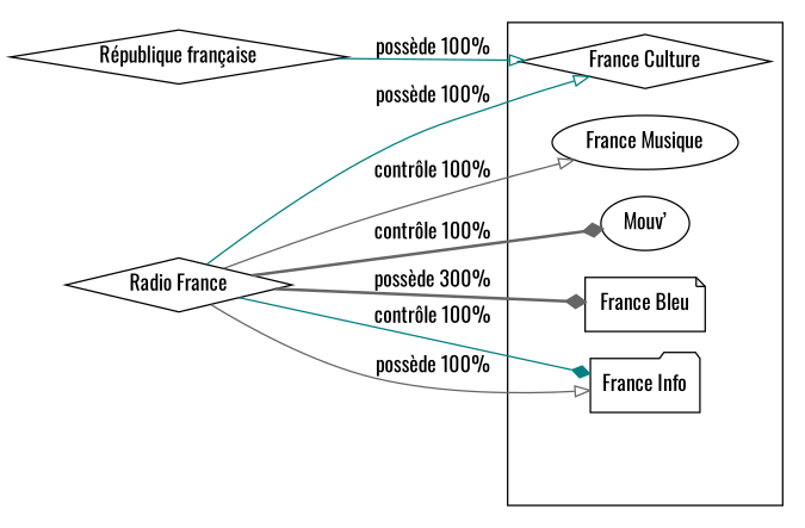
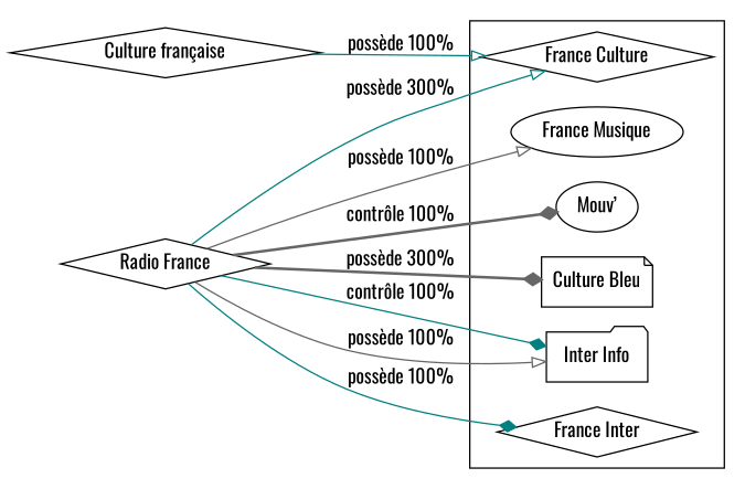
  digraph {
    fontname=Oswald
    rankdir=LR
    node [fontname=Oswald shape=diamond]
    edge [arrowhead=onormal color=teal fontname=Oswald style=solid]
-   n1 [label="France Bleu" shape=note]
+   n1 [label="Culture Bleu" shape=note]
    n2 [label="France Culture"]
-   n3 [label="France Info" shape=folder]
+   n3 [label="Inter Info" shape=folder]
+   n4 [label="France Inter"]
    n5 [label="France Musique" shape=ellipse]
    n6 [label="Mouv’" shape=ellipse]
-   n7 [label="République française"]
+   n7 [label="Culture française"]
    n8 [label="Radio France"]
    subgraph cluster_1 {
      n1
      n2
      n3
+     n4
      n5
      n6
    }
    subgraph sub_2 {
      n7
    }
    n7 -> n2 [label="possède 100%"]
    n8 -> n1 [arrowhead=diamond color=gray40 label="possède 300%" style=bold]
-   n8 -> n2 [label="possède 100%"]
+   n8 -> n2 [label="possède 300%"]
    n8 -> n3 [arrowhead=diamond label="contrôle 100%"]
    n8 -> n3 [color=gray40 label="possède 100%"]
-   n8 -> n5 [color=gray40 label="contrôle 100%"]
+   n8 -> n4 [arrowhead=diamond label="possède 100%"]
+   n8 -> n5 [color=gray40 label="possède 100%"]
    n8 -> n6 [arrowhead=diamond color=gray40 label="contrôle 100%" style=bold]
  }
